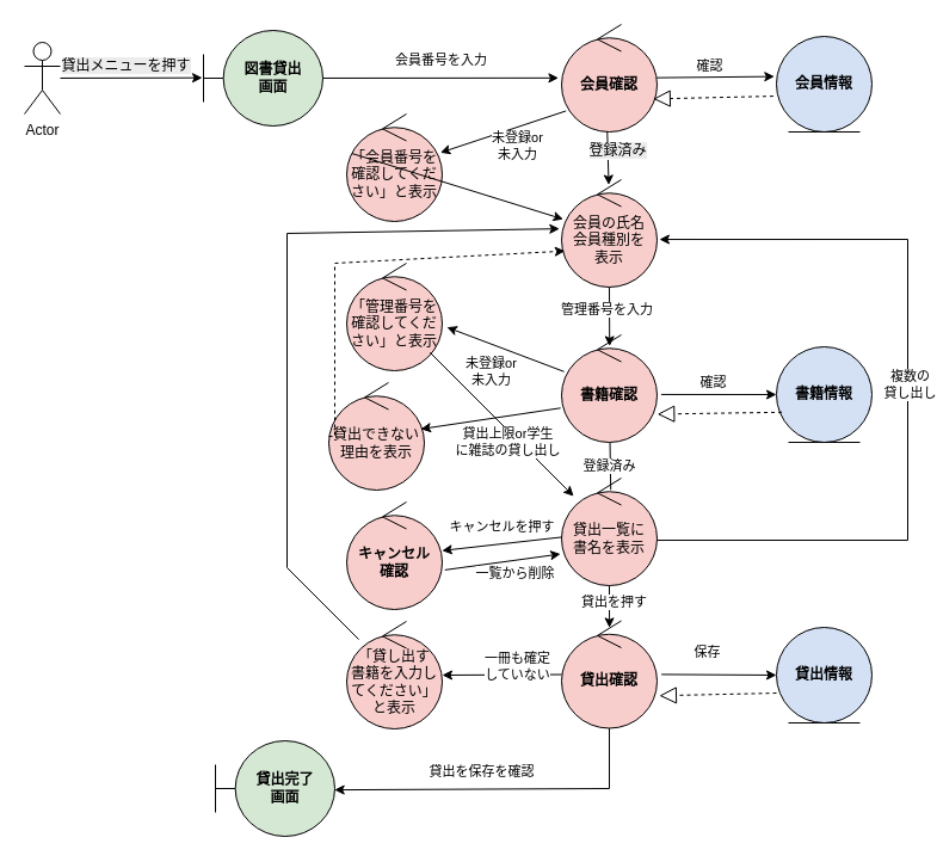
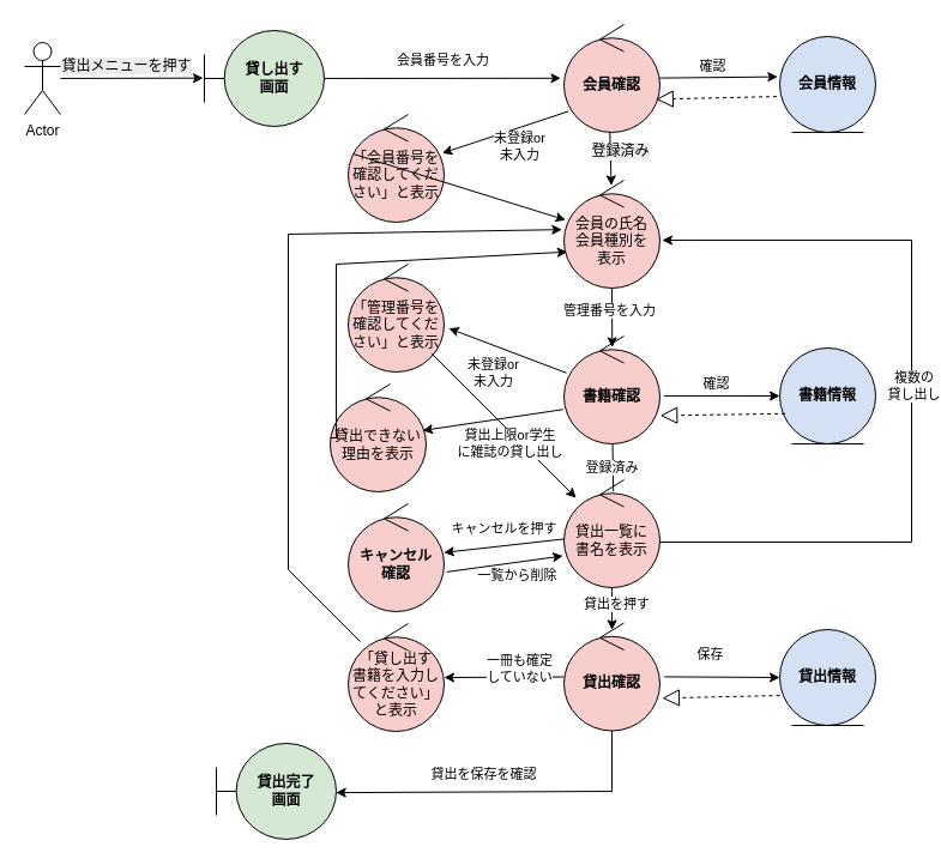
  <mxCell id="0" />
  <mxCell id="1" parent="0" />
- <mxCell id="2" value="&lt;b&gt;図書貸出&lt;/b&gt;&lt;div&gt;&lt;b&gt;画面&lt;/b&gt;&lt;/div&gt;" style="shape=umlBoundary;whiteSpace=wrap;html=1;fillColor=#D5E8D4;" vertex="1" parent="1"><mxGeometry x="170" y="25" width="100" height="80" as="geometry" /></mxCell>
+ <mxCell id="2" value="&lt;b&gt;貸し出す&lt;/b&gt;&lt;div&gt;&lt;b&gt;画面&lt;/b&gt;&lt;/div&gt;" style="shape=umlBoundary;whiteSpace=wrap;html=1;fillColor=#D5E8D4;" vertex="1" parent="1"><mxGeometry x="170" y="25" width="100" height="80" as="geometry" /></mxCell>
  <mxCell id="3" value="Actor" style="shape=umlActor;verticalLabelPosition=bottom;verticalAlign=top;html=1;" vertex="1" parent="1"><mxGeometry x="20" y="35" width="30" height="60" as="geometry" /></mxCell>
  <mxCell id="4" style="edgeStyle=none;rounded=0;orthogonalLoop=1;jettySize=auto;html=1;entryX=-0.01;entryY=0.496;entryDx=0;entryDy=0;entryPerimeter=0;" edge="1" parent="1" source="3" target="2"><mxGeometry relative="1" as="geometry" /></mxCell>
  <mxCell id="5" value="&lt;span style=&quot;font-size: 12px; background-color: rgb(236, 236, 236);&quot;&gt;貸出メニューを押す&lt;/span&gt;" style="edgeLabel;html=1;align=center;verticalAlign=middle;resizable=0;points=[];" vertex="1" connectable="0" parent="4"><mxGeometry x="-0.137" y="4" relative="1" as="geometry"><mxPoint x="4" y="-6" as="offset" /></mxGeometry></mxCell>
  <mxCell id="6" value="&lt;div&gt;&lt;span style=&quot;background-color: transparent; color: light-dark(rgb(0, 0, 0), rgb(255, 255, 255));&quot;&gt;会員の氏名&lt;/span&gt;&lt;/div&gt;&lt;div&gt;会員種別を&lt;/div&gt;&lt;div&gt;表示&lt;/div&gt;" style="ellipse;shape=umlControl;whiteSpace=wrap;html=1;fillColor=#F8CECC;" vertex="1" parent="1"><mxGeometry x="470" y="150" width="80" height="90" as="geometry" /></mxCell>
  <mxCell id="7" style="edgeStyle=none;rounded=0;orthogonalLoop=1;jettySize=auto;html=1;entryX=-0.021;entryY=0.42;entryDx=0;entryDy=0;exitX=0.996;exitY=0.496;exitDx=0;exitDy=0;exitPerimeter=0;entryPerimeter=0;" edge="1" parent="1" source="15" target="11"><mxGeometry relative="1" as="geometry"><mxPoint x="390" y="450" as="sourcePoint" /><mxPoint x="450" y="449.5" as="targetPoint" /></mxGeometry></mxCell>
  <mxCell id="8" value="確認" style="edgeLabel;html=1;align=center;verticalAlign=middle;resizable=0;points=[];" vertex="1" connectable="0" parent="7"><mxGeometry x="-0.311" y="-1" relative="1" as="geometry"><mxPoint x="10" y="-11" as="offset" /></mxGeometry></mxCell>
  <mxCell id="9" style="edgeStyle=none;rounded=0;orthogonalLoop=1;jettySize=auto;html=1;exitX=0.046;exitY=0.805;exitDx=0;exitDy=0;exitPerimeter=0;" edge="1" parent="1" source="15" target="14"><mxGeometry relative="1" as="geometry"><mxPoint x="590" y="600" as="targetPoint" /></mxGeometry></mxCell>
  <mxCell id="10" value="未登録or&lt;div&gt;未入力&lt;/div&gt;" style="edgeLabel;html=1;align=center;verticalAlign=middle;resizable=0;points=[];" vertex="1" connectable="0" parent="9"><mxGeometry x="-0.231" y="1" relative="1" as="geometry"><mxPoint x="-1" y="15" as="offset" /></mxGeometry></mxCell>
  <mxCell id="11" value="&lt;b&gt;会員情報&lt;/b&gt;" style="ellipse;shape=umlEntity;whiteSpace=wrap;html=1;fillColor=#D4E1F5;" vertex="1" parent="1"><mxGeometry x="650" y="30" width="80" height="80" as="geometry" /></mxCell>
  <mxCell id="12" style="edgeStyle=none;rounded=0;orthogonalLoop=1;jettySize=auto;html=1;entryX=0.494;entryY=0.049;entryDx=0;entryDy=0;entryPerimeter=0;exitX=0.478;exitY=0.982;exitDx=0;exitDy=0;exitPerimeter=0;" edge="1" parent="1" source="15" target="6"><mxGeometry relative="1" as="geometry"><mxPoint x="470" y="110" as="sourcePoint" /></mxGeometry></mxCell>
  <mxCell id="13" value="&lt;span style=&quot;font-size: 12px; background-color: rgb(236, 236, 236);&quot;&gt;登録済み&lt;/span&gt;" style="edgeLabel;html=1;align=center;verticalAlign=middle;resizable=0;points=[];" vertex="1" connectable="0" parent="12"><mxGeometry x="-0.015" y="-2" relative="1" as="geometry"><mxPoint x="10" y="-6" as="offset" /></mxGeometry></mxCell>
  <mxCell id="14" value="「会員番号を&lt;div&gt;確認してください」と表示&lt;/div&gt;" style="ellipse;shape=umlControl;whiteSpace=wrap;html=1;fillColor=#F8CECC;" vertex="1" parent="1"><mxGeometry x="290" y="95" width="80" height="90" as="geometry" /></mxCell>
  <mxCell id="15" value="&lt;b&gt;会員確認&lt;/b&gt;" style="ellipse;shape=umlControl;whiteSpace=wrap;html=1;fillColor=#F8CECC;" vertex="1" parent="1"><mxGeometry x="470" y="20" width="80" height="90" as="geometry" /></mxCell>
  <mxCell id="16" value="" style="endArrow=block;dashed=1;endFill=0;endSize=12;html=1;rounded=0;exitX=-0.032;exitY=0.626;exitDx=0;exitDy=0;entryX=0.96;entryY=0.693;entryDx=0;entryDy=0;entryPerimeter=0;exitPerimeter=0;" edge="1" parent="1" source="11" target="15"><mxGeometry width="160" relative="1" as="geometry"><mxPoint x="370" y="369.33" as="sourcePoint" /><mxPoint x="420" y="180" as="targetPoint" /></mxGeometry></mxCell>
  <mxCell id="17" style="edgeStyle=none;rounded=0;orthogonalLoop=1;jettySize=auto;html=1;entryX=-0.032;entryY=0.498;entryDx=0;entryDy=0;entryPerimeter=0;" edge="1" parent="1" source="2" target="15"><mxGeometry relative="1" as="geometry"><Array as="points" /></mxGeometry></mxCell>
  <mxCell id="18" value="会員番号を入力" style="edgeLabel;html=1;align=center;verticalAlign=middle;resizable=0;points=[];" vertex="1" connectable="0" parent="17"><mxGeometry x="-0.119" y="1" relative="1" as="geometry"><mxPoint x="12" y="-14" as="offset" /></mxGeometry></mxCell>
  <mxCell id="19" style="edgeStyle=none;rounded=0;orthogonalLoop=1;jettySize=auto;html=1;exitX=0.057;exitY=0.368;exitDx=0;exitDy=0;exitPerimeter=0;" edge="1" parent="1" source="14" target="6"><mxGeometry relative="1" as="geometry" /></mxCell>
  <mxCell id="20" value="&lt;b&gt;書籍確認&lt;/b&gt;" style="ellipse;shape=umlControl;whiteSpace=wrap;html=1;fillColor=#F8CECC;" vertex="1" parent="1"><mxGeometry x="470" y="280" width="80" height="90" as="geometry" /></mxCell>
  <mxCell id="21" style="edgeStyle=none;rounded=0;orthogonalLoop=1;jettySize=auto;html=1;entryX=0.997;entryY=0.514;entryDx=0;entryDy=0;entryPerimeter=0;exitX=0.5;exitY=0.998;exitDx=0;exitDy=0;exitPerimeter=0;" edge="1" parent="1" source="49" target="37"><mxGeometry relative="1" as="geometry"><mxPoint x="420" y="445" as="targetPoint" /><mxPoint x="430" y="525" as="sourcePoint" /><Array as="points"><mxPoint x="510" y="660" /></Array></mxGeometry></mxCell>
  <mxCell id="22" value="貸出を保存を確認" style="edgeLabel;html=1;align=center;verticalAlign=middle;resizable=0;points=[];" vertex="1" connectable="0" parent="21"><mxGeometry x="0.242" y="-2" relative="1" as="geometry"><mxPoint x="16" y="-13" as="offset" /></mxGeometry></mxCell>
  <mxCell id="23" style="edgeStyle=none;rounded=0;orthogonalLoop=1;jettySize=auto;html=1;entryX=0;entryY=0.5;entryDx=0;entryDy=0;exitX=1.046;exitY=0.499;exitDx=0;exitDy=0;exitPerimeter=0;" edge="1" parent="1" source="49" target="46"><mxGeometry relative="1" as="geometry" /></mxCell>
  <mxCell id="24" value="保存" style="edgeLabel;html=1;align=center;verticalAlign=middle;resizable=0;points=[];" vertex="1" connectable="0" parent="23"><mxGeometry x="0.291" relative="1" as="geometry"><mxPoint x="-24" y="-19" as="offset" /></mxGeometry></mxCell>
  <mxCell id="25" style="edgeStyle=none;rounded=0;orthogonalLoop=1;jettySize=auto;html=1;entryX=0.501;entryY=0.065;entryDx=0;entryDy=0;entryPerimeter=0;" edge="1" parent="1" source="31" target="49"><mxGeometry relative="1" as="geometry"><mxPoint x="510" y="510" as="targetPoint" /></mxGeometry></mxCell>
  <mxCell id="26" value="貸出を押す" style="edgeLabel;html=1;align=center;verticalAlign=middle;resizable=0;points=[];" vertex="1" connectable="0" parent="25"><mxGeometry x="-0.132" y="3" relative="1" as="geometry"><mxPoint y="-1" as="offset" /></mxGeometry></mxCell>
  <mxCell id="27" style="edgeStyle=none;rounded=0;orthogonalLoop=1;jettySize=auto;html=1;entryX=1.024;entryY=0.556;entryDx=0;entryDy=0;entryPerimeter=0;exitX=1;exitY=0.578;exitDx=0;exitDy=0;exitPerimeter=0;" edge="1" parent="1" source="31" target="6"><mxGeometry relative="1" as="geometry"><mxPoint x="760" y="190" as="targetPoint" /><Array as="points"><mxPoint x="760" y="452" /><mxPoint x="760" y="200" /></Array></mxGeometry></mxCell>
  <mxCell id="28" value="複数の&lt;div&gt;貸し出し&lt;/div&gt;" style="edgeLabel;html=1;align=center;verticalAlign=middle;resizable=0;points=[];" vertex="1" connectable="0" parent="27"><mxGeometry x="-0.036" y="-1" relative="1" as="geometry"><mxPoint y="-18" as="offset" /></mxGeometry></mxCell>
  <mxCell id="29" style="edgeStyle=none;rounded=0;orthogonalLoop=1;jettySize=auto;html=1;entryX=1.028;entryY=0.632;entryDx=0;entryDy=0;entryPerimeter=0;exitX=-0.011;exitY=0.706;exitDx=0;exitDy=0;exitPerimeter=0;endArrow=none;endFill=0;startArrow=classic;startFill=1;" edge="1" parent="1" source="31" target="58"><mxGeometry relative="1" as="geometry"><mxPoint x="600" y="470" as="targetPoint" /></mxGeometry></mxCell>
  <mxCell id="30" value="一覧から削除" style="edgeLabel;html=1;align=center;verticalAlign=middle;resizable=0;points=[];" vertex="1" connectable="0" parent="29"><mxGeometry x="-0.204" relative="1" as="geometry"><mxPoint y="11" as="offset" /></mxGeometry></mxCell>
  <mxCell id="31" value="&lt;div&gt;&lt;span style=&quot;background-color: transparent; color: light-dark(rgb(0, 0, 0), rgb(255, 255, 255));&quot;&gt;貸出一覧に&lt;/span&gt;&lt;/div&gt;&lt;div&gt;&lt;span style=&quot;background-color: transparent; color: light-dark(rgb(0, 0, 0), rgb(255, 255, 255));&quot;&gt;書名を&lt;/span&gt;&lt;span style=&quot;background-color: transparent; color: light-dark(rgb(0, 0, 0), rgb(255, 255, 255));&quot;&gt;表示&lt;/span&gt;&lt;/div&gt;" style="ellipse;shape=umlControl;whiteSpace=wrap;html=1;fillColor=#F8CECC;" vertex="1" parent="1"><mxGeometry x="470" y="400" width="80" height="90" as="geometry" /></mxCell>
  <mxCell id="32" style="edgeStyle=none;rounded=0;orthogonalLoop=1;jettySize=auto;html=1;entryX=0.515;entryY=0.109;entryDx=0;entryDy=0;entryPerimeter=0;endArrow=none;" edge="1" parent="1" source="20" target="31"><mxGeometry relative="1" as="geometry" /></mxCell>
  <mxCell id="33" value="登録済み" style="edgeLabel;html=1;align=center;verticalAlign=middle;resizable=0;points=[];" vertex="1" connectable="0" parent="32"><mxGeometry x="-0.326" relative="1" as="geometry"><mxPoint x="-1" y="7" as="offset" /></mxGeometry></mxCell>
  <mxCell id="34" value="「管理番号を確認してください」と表示" style="ellipse;shape=umlControl;whiteSpace=wrap;html=1;fillColor=#F8CECC;" vertex="1" parent="1"><mxGeometry x="290" y="220" width="80" height="90" as="geometry" /></mxCell>
  <mxCell id="35" style="edgeStyle=none;rounded=0;orthogonalLoop=1;jettySize=auto;html=1;entryX=1.049;entryY=0.596;entryDx=0;entryDy=0;entryPerimeter=0;" edge="1" parent="1" source="20" target="34"><mxGeometry relative="1" as="geometry" /></mxCell>
  <mxCell id="36" value="&lt;div&gt;未登録or&lt;/div&gt;未入力" style="edgeLabel;html=1;align=center;verticalAlign=middle;resizable=0;points=[];" vertex="1" connectable="0" parent="35"><mxGeometry x="-0.217" relative="1" as="geometry"><mxPoint x="-23" y="14" as="offset" /></mxGeometry></mxCell>
  <mxCell id="37" value="&lt;b&gt;貸出完了&lt;/b&gt;&lt;div&gt;&lt;b&gt;画面&lt;/b&gt;&lt;/div&gt;" style="shape=umlBoundary;whiteSpace=wrap;html=1;fillColor=#D5E8D4;" vertex="1" parent="1"><mxGeometry x="180" y="620" width="100" height="80" as="geometry" /></mxCell>
  <mxCell id="38" style="edgeStyle=none;rounded=0;orthogonalLoop=1;jettySize=auto;html=1;" edge="1" parent="1" source="34" target="31"><mxGeometry relative="1" as="geometry" /></mxCell>
  <mxCell id="39" style="edgeStyle=none;rounded=0;orthogonalLoop=1;jettySize=auto;html=1;entryX=0;entryY=0.5;entryDx=0;entryDy=0;exitX=1.043;exitY=0.555;exitDx=0;exitDy=0;exitPerimeter=0;" edge="1" parent="1" target="41" source="20"><mxGeometry relative="1" as="geometry"><mxPoint x="522.32" y="313.97" as="sourcePoint" /><mxPoint x="480.28" y="699.5" as="targetPoint" /></mxGeometry></mxCell>
  <mxCell id="40" value="確認" style="edgeLabel;html=1;align=center;verticalAlign=middle;resizable=0;points=[];" vertex="1" connectable="0" parent="39"><mxGeometry x="-0.311" y="-1" relative="1" as="geometry"><mxPoint x="10" y="-11" as="offset" /></mxGeometry></mxCell>
  <mxCell id="41" value="&lt;b&gt;書籍情報&lt;/b&gt;" style="ellipse;shape=umlEntity;whiteSpace=wrap;html=1;fillColor=#D4E1F5;" vertex="1" parent="1"><mxGeometry x="650" y="290" width="80" height="80" as="geometry" /></mxCell>
  <mxCell id="42" value="" style="endArrow=block;dashed=1;endFill=0;endSize=12;html=1;rounded=0;entryX=1.003;entryY=0.738;entryDx=0;entryDy=0;entryPerimeter=0;exitX=0.057;exitY=0.685;exitDx=0;exitDy=0;exitPerimeter=0;" edge="1" parent="1" source="41" target="20"><mxGeometry width="160" relative="1" as="geometry"><mxPoint x="647" y="326" as="sourcePoint" /><mxPoint x="520" y="339.08" as="targetPoint" /></mxGeometry></mxCell>
  <mxCell id="43" style="edgeStyle=none;rounded=0;orthogonalLoop=1;jettySize=auto;html=1;entryX=0.503;entryY=0.105;entryDx=0;entryDy=0;entryPerimeter=0;" edge="1" parent="1" source="6" target="20"><mxGeometry relative="1" as="geometry" /></mxCell>
  <mxCell id="44" value="管理番号を入力" style="edgeLabel;html=1;align=center;verticalAlign=middle;resizable=0;points=[];" vertex="1" connectable="0" parent="43"><mxGeometry x="-0.253" y="-3" relative="1" as="geometry"><mxPoint as="offset" /></mxGeometry></mxCell>
  <mxCell id="45" value="「貸し出す&lt;div&gt;書籍を入力してください」と表示&lt;/div&gt;" style="ellipse;shape=umlControl;whiteSpace=wrap;html=1;fillColor=#F8CECC;" vertex="1" parent="1"><mxGeometry x="290" y="520" width="80" height="90" as="geometry" /></mxCell>
  <mxCell id="46" value="&lt;b&gt;貸出情報&lt;/b&gt;" style="ellipse;shape=umlEntity;whiteSpace=wrap;html=1;fillColor=#D4E1F5;" vertex="1" parent="1"><mxGeometry x="650" y="525" width="80" height="80" as="geometry" /></mxCell>
  <mxCell id="47" style="edgeStyle=none;rounded=0;orthogonalLoop=1;jettySize=auto;html=1;" edge="1" parent="1" source="49" target="45"><mxGeometry relative="1" as="geometry" /></mxCell>
  <mxCell id="48" value="一冊も確定&lt;div&gt;していない&lt;/div&gt;" style="edgeLabel;html=1;align=center;verticalAlign=middle;resizable=0;points=[];" vertex="1" connectable="0" parent="47"><mxGeometry x="0.481" y="1" relative="1" as="geometry"><mxPoint x="36" y="-8" as="offset" /></mxGeometry></mxCell>
  <mxCell id="49" value="&lt;b&gt;貸出確認&lt;/b&gt;" style="ellipse;shape=umlControl;whiteSpace=wrap;html=1;fillColor=#F8CECC;" vertex="1" parent="1"><mxGeometry x="470" y="519.5" width="80" height="90" as="geometry" /></mxCell>
  <mxCell id="50" value="&lt;div&gt;貸出できない理由を表示&lt;/div&gt;" style="ellipse;shape=umlControl;whiteSpace=wrap;html=1;fillColor=#F8CECC;" vertex="1" parent="1"><mxGeometry x="275" y="320" width="80" height="90" as="geometry" /></mxCell>
  <mxCell id="51" value="" style="endArrow=block;dashed=1;endFill=0;endSize=12;html=1;rounded=0;entryX=1.024;entryY=0.697;entryDx=0;entryDy=0;entryPerimeter=0;exitX=0;exitY=0.688;exitDx=0;exitDy=0;exitPerimeter=0;" edge="1" parent="1" source="46" target="49"><mxGeometry width="160" relative="1" as="geometry"><mxPoint x="665" y="680" as="sourcePoint" /><mxPoint x="560" y="681" as="targetPoint" /></mxGeometry></mxCell>
  <mxCell id="52" style="edgeStyle=none;rounded=0;orthogonalLoop=1;jettySize=auto;html=1;entryX=0.963;entryY=0.432;entryDx=0;entryDy=0;entryPerimeter=0;exitX=-0.01;exitY=0.681;exitDx=0;exitDy=0;exitPerimeter=0;" edge="1" parent="1" source="20" target="50"><mxGeometry relative="1" as="geometry"><mxPoint x="470" y="350" as="sourcePoint" /></mxGeometry></mxCell>
  <mxCell id="53" value="貸出上限or&lt;span style=&quot;background-color: light-dark(#ffffff, var(--ge-dark-color, #121212)); color: light-dark(rgb(0, 0, 0), rgb(255, 255, 255));&quot;&gt;学生&lt;/span&gt;&lt;div&gt;&lt;span style=&quot;background-color: light-dark(#ffffff, var(--ge-dark-color, #121212)); color: light-dark(rgb(0, 0, 0), rgb(255, 255, 255));&quot;&gt;に雑誌の貸し出し&lt;/span&gt;&lt;/div&gt;" style="edgeLabel;html=1;align=center;verticalAlign=middle;resizable=0;points=[];" vertex="1" connectable="0" parent="52"><mxGeometry x="-0.289" relative="1" as="geometry"><mxPoint x="-3" y="22" as="offset" /></mxGeometry></mxCell>
- <mxCell id="54" style="edgeStyle=none;rounded=0;orthogonalLoop=1;jettySize=auto;html=1;entryX=0.035;entryY=0.664;entryDx=0;entryDy=0;entryPerimeter=0;dashed=1;" edge="1" parent="1" source="50" target="6"><mxGeometry relative="1" as="geometry"><mxPoint x="469" y="200" as="targetPoint" /><Array as="points"><mxPoint x="280" y="365" /><mxPoint x="280" y="220" /></Array></mxGeometry></mxCell>
+ <mxCell id="54" style="edgeStyle=none;rounded=0;orthogonalLoop=1;jettySize=auto;html=1;entryX=0.035;entryY=0.664;entryDx=0;entryDy=0;entryPerimeter=0;" edge="1" parent="1" source="50" target="6"><mxGeometry relative="1" as="geometry"><mxPoint x="469" y="200" as="targetPoint" /><Array as="points"><mxPoint x="280" y="365" /><mxPoint x="280" y="220" /></Array></mxGeometry></mxCell>
  <mxCell id="55" style="edgeStyle=none;rounded=0;orthogonalLoop=1;jettySize=auto;html=1;entryX=-0.021;entryY=0.457;entryDx=0;entryDy=0;entryPerimeter=0;" edge="1" parent="1" source="45" target="6"><mxGeometry relative="1" as="geometry"><Array as="points"><mxPoint x="240" y="475" /><mxPoint x="240" y="195" /></Array></mxGeometry></mxCell>
  <mxCell id="56" value="" style="edgeStyle=none;rounded=0;orthogonalLoop=1;jettySize=auto;html=1;startArrow=classic;startFill=1;endArrow=none;endFill=0;" edge="1" parent="1" source="58" target="31"><mxGeometry relative="1" as="geometry" /></mxCell>
  <mxCell id="57" value="キャンセルを押す" style="edgeLabel;html=1;align=center;verticalAlign=middle;resizable=0;points=[];" vertex="1" connectable="0" parent="56"><mxGeometry x="0.104" y="-2" relative="1" as="geometry"><mxPoint x="-6" y="-16" as="offset" /></mxGeometry></mxCell>
  <mxCell id="58" value="&lt;b&gt;キャンセル&lt;/b&gt;&lt;div&gt;&lt;b&gt;確認&lt;/b&gt;&lt;/div&gt;" style="ellipse;shape=umlControl;whiteSpace=wrap;html=1;fillColor=#F8CECC;" vertex="1" parent="1"><mxGeometry x="290" y="420" width="80" height="90" as="geometry" /></mxCell>
